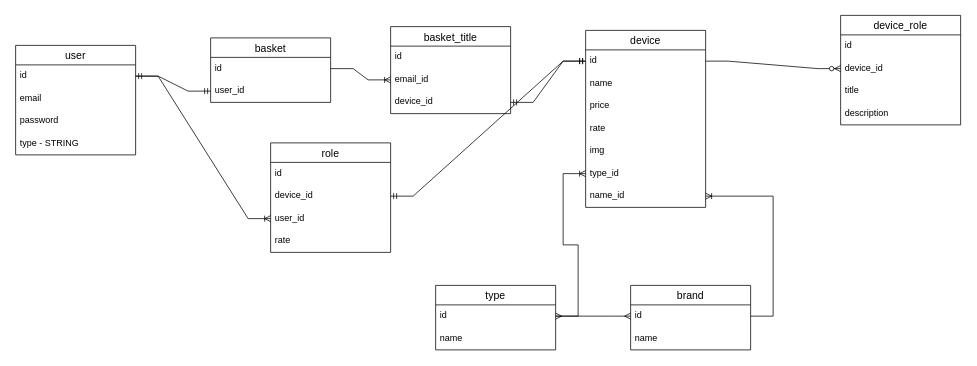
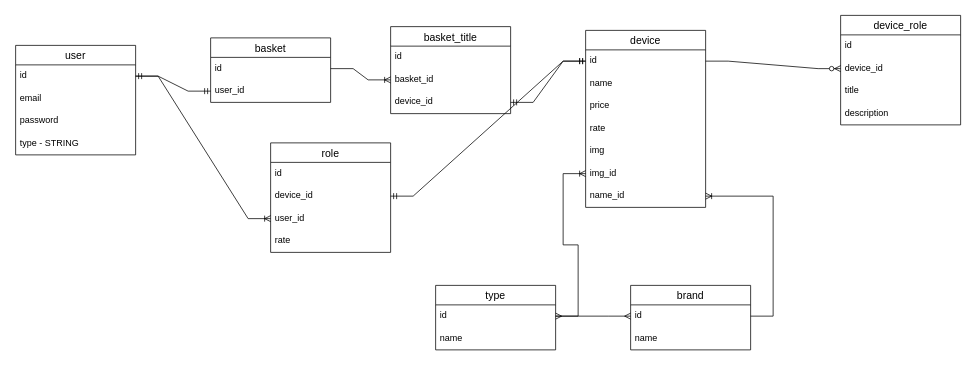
  <mxCell id="0" />
  <mxCell id="1" parent="0" />
  <mxCell id="2" value="user" style="swimlane;fontStyle=0;childLayout=stackLayout;horizontal=1;startSize=26;horizontalStack=0;resizeParent=1;resizeParentMax=0;resizeLast=0;collapsible=1;marginBottom=0;align=center;fontSize=14;" vertex="1" parent="1"><mxGeometry x="20" y="60" width="160" height="146" as="geometry" /></mxCell>
  <mxCell id="3" value="id" style="text;strokeColor=none;fillColor=none;spacingLeft=4;spacingRight=4;overflow=hidden;rotatable=0;points=[[0,0.5],[1,0.5]];portConstraint=eastwest;fontSize=12;" vertex="1" parent="2"><mxGeometry y="26" width="160" height="30" as="geometry" /></mxCell>
  <mxCell id="4" value="email" style="text;strokeColor=none;fillColor=none;spacingLeft=4;spacingRight=4;overflow=hidden;rotatable=0;points=[[0,0.5],[1,0.5]];portConstraint=eastwest;fontSize=12;" vertex="1" parent="2"><mxGeometry y="56" width="160" height="30" as="geometry" /></mxCell>
  <mxCell id="5" value="password" style="text;strokeColor=none;fillColor=none;spacingLeft=4;spacingRight=4;overflow=hidden;rotatable=0;points=[[0,0.5],[1,0.5]];portConstraint=eastwest;fontSize=12;" vertex="1" parent="2"><mxGeometry y="86" width="160" height="30" as="geometry" /></mxCell>
  <mxCell id="6" value="type - STRING" style="text;strokeColor=none;fillColor=none;spacingLeft=4;spacingRight=4;overflow=hidden;rotatable=0;points=[[0,0.5],[1,0.5]];portConstraint=eastwest;fontSize=12;" vertex="1" parent="2"><mxGeometry y="116" width="160" height="30" as="geometry" /></mxCell>
  <mxCell id="7" value="basket" style="swimlane;fontStyle=0;childLayout=stackLayout;horizontal=1;startSize=26;horizontalStack=0;resizeParent=1;resizeParentMax=0;resizeLast=0;collapsible=1;marginBottom=0;align=center;fontSize=14;" vertex="1" parent="1"><mxGeometry x="280" y="50" width="160" height="86" as="geometry" /></mxCell>
  <mxCell id="8" value="id" style="text;strokeColor=none;fillColor=none;spacingLeft=4;spacingRight=4;overflow=hidden;rotatable=0;points=[[0,0.5],[1,0.5]];portConstraint=eastwest;fontSize=12;" vertex="1" parent="7"><mxGeometry y="26" width="160" height="30" as="geometry" /></mxCell>
  <mxCell id="9" value="user_id" style="text;strokeColor=none;fillColor=none;spacingLeft=4;spacingRight=4;overflow=hidden;rotatable=0;points=[[0,0.5],[1,0.5]];portConstraint=eastwest;fontSize=12;" vertex="1" parent="7"><mxGeometry y="56" width="160" height="30" as="geometry" /></mxCell>
  <mxCell id="10" value="" style="edgeStyle=entityRelationEdgeStyle;fontSize=12;html=1;endArrow=ERmandOne;startArrow=ERmandOne;rounded=0;" edge="1" parent="1" source="3" target="9"><mxGeometry width="100" height="100" relative="1" as="geometry"><mxPoint x="330" y="360" as="sourcePoint" /><mxPoint x="430" y="260" as="targetPoint" /></mxGeometry></mxCell>
  <mxCell id="11" value="device" style="swimlane;fontStyle=0;childLayout=stackLayout;horizontal=1;startSize=26;horizontalStack=0;resizeParent=1;resizeParentMax=0;resizeLast=0;collapsible=1;marginBottom=0;align=center;fontSize=14;" vertex="1" parent="1"><mxGeometry x="780" y="40" width="160" height="236" as="geometry" /></mxCell>
  <mxCell id="12" value="id" style="text;strokeColor=none;fillColor=none;spacingLeft=4;spacingRight=4;overflow=hidden;rotatable=0;points=[[0,0.5],[1,0.5]];portConstraint=eastwest;fontSize=12;" vertex="1" parent="11"><mxGeometry y="26" width="160" height="30" as="geometry" /></mxCell>
  <mxCell id="13" value="name" style="text;strokeColor=none;fillColor=none;spacingLeft=4;spacingRight=4;overflow=hidden;rotatable=0;points=[[0,0.5],[1,0.5]];portConstraint=eastwest;fontSize=12;" vertex="1" parent="11"><mxGeometry y="56" width="160" height="30" as="geometry" /></mxCell>
  <mxCell id="14" value="price" style="text;strokeColor=none;fillColor=none;spacingLeft=4;spacingRight=4;overflow=hidden;rotatable=0;points=[[0,0.5],[1,0.5]];portConstraint=eastwest;fontSize=12;" vertex="1" parent="11"><mxGeometry y="86" width="160" height="30" as="geometry" /></mxCell>
  <mxCell id="15" value="rate" style="text;strokeColor=none;fillColor=none;spacingLeft=4;spacingRight=4;overflow=hidden;rotatable=0;points=[[0,0.5],[1,0.5]];portConstraint=eastwest;fontSize=12;" vertex="1" parent="11"><mxGeometry y="116" width="160" height="30" as="geometry" /></mxCell>
  <mxCell id="16" value="img" style="text;strokeColor=none;fillColor=none;spacingLeft=4;spacingRight=4;overflow=hidden;rotatable=0;points=[[0,0.5],[1,0.5]];portConstraint=eastwest;fontSize=12;" vertex="1" parent="11"><mxGeometry y="146" width="160" height="30" as="geometry" /></mxCell>
- <mxCell id="17" value="type_id&#10;" style="text;strokeColor=none;fillColor=none;spacingLeft=4;spacingRight=4;overflow=hidden;rotatable=0;points=[[0,0.5],[1,0.5]];portConstraint=eastwest;fontSize=12;" vertex="1" parent="11"><mxGeometry y="176" width="160" height="30" as="geometry" /></mxCell>
+ <mxCell id="17" value="img_id&#10;" style="text;strokeColor=none;fillColor=none;spacingLeft=4;spacingRight=4;overflow=hidden;rotatable=0;points=[[0,0.5],[1,0.5]];portConstraint=eastwest;fontSize=12;" vertex="1" parent="11"><mxGeometry y="176" width="160" height="30" as="geometry" /></mxCell>
  <mxCell id="18" value="name_id" style="text;strokeColor=none;fillColor=none;spacingLeft=4;spacingRight=4;overflow=hidden;rotatable=0;points=[[0,0.5],[1,0.5]];portConstraint=eastwest;fontSize=12;" vertex="1" parent="11"><mxGeometry y="206" width="160" height="30" as="geometry" /></mxCell>
  <mxCell id="19" value="brand" style="swimlane;fontStyle=0;childLayout=stackLayout;horizontal=1;startSize=26;horizontalStack=0;resizeParent=1;resizeParentMax=0;resizeLast=0;collapsible=1;marginBottom=0;align=center;fontSize=14;" vertex="1" parent="1"><mxGeometry x="840" y="380" width="160" height="86" as="geometry" /></mxCell>
  <mxCell id="20" value="id" style="text;strokeColor=none;fillColor=none;spacingLeft=4;spacingRight=4;overflow=hidden;rotatable=0;points=[[0,0.5],[1,0.5]];portConstraint=eastwest;fontSize=12;" vertex="1" parent="19"><mxGeometry y="26" width="160" height="30" as="geometry" /></mxCell>
  <mxCell id="21" value="name" style="text;strokeColor=none;fillColor=none;spacingLeft=4;spacingRight=4;overflow=hidden;rotatable=0;points=[[0,0.5],[1,0.5]];portConstraint=eastwest;fontSize=12;" vertex="1" parent="19"><mxGeometry y="56" width="160" height="30" as="geometry" /></mxCell>
  <mxCell id="22" value="type" style="swimlane;fontStyle=0;childLayout=stackLayout;horizontal=1;startSize=26;horizontalStack=0;resizeParent=1;resizeParentMax=0;resizeLast=0;collapsible=1;marginBottom=0;align=center;fontSize=14;" vertex="1" parent="1"><mxGeometry x="580" y="380" width="160" height="86" as="geometry" /></mxCell>
  <mxCell id="23" value="id" style="text;strokeColor=none;fillColor=none;spacingLeft=4;spacingRight=4;overflow=hidden;rotatable=0;points=[[0,0.5],[1,0.5]];portConstraint=eastwest;fontSize=12;" vertex="1" parent="22"><mxGeometry y="26" width="160" height="30" as="geometry" /></mxCell>
  <mxCell id="24" value="name" style="text;strokeColor=none;fillColor=none;spacingLeft=4;spacingRight=4;overflow=hidden;rotatable=0;points=[[0,0.5],[1,0.5]];portConstraint=eastwest;fontSize=12;" vertex="1" parent="22"><mxGeometry y="56" width="160" height="30" as="geometry" /></mxCell>
  <mxCell id="25" value="" style="edgeStyle=entityRelationEdgeStyle;fontSize=12;html=1;endArrow=ERoneToMany;rounded=0;" edge="1" parent="1" source="23" target="17"><mxGeometry width="100" height="100" relative="1" as="geometry"><mxPoint x="330" y="360" as="sourcePoint" /><mxPoint x="430" y="260" as="targetPoint" /></mxGeometry></mxCell>
  <mxCell id="26" value="" style="edgeStyle=entityRelationEdgeStyle;fontSize=12;html=1;endArrow=ERoneToMany;rounded=0;" edge="1" parent="1" source="20" target="18"><mxGeometry width="100" height="100" relative="1" as="geometry"><mxPoint x="330" y="360" as="sourcePoint" /><mxPoint x="430" y="260" as="targetPoint" /></mxGeometry></mxCell>
  <mxCell id="27" value="" style="edgeStyle=entityRelationEdgeStyle;fontSize=12;html=1;endArrow=ERmany;startArrow=ERmany;rounded=0;" edge="1" parent="1" source="23" target="20"><mxGeometry width="100" height="100" relative="1" as="geometry"><mxPoint x="330" y="360" as="sourcePoint" /><mxPoint x="430" y="260" as="targetPoint" /></mxGeometry></mxCell>
  <mxCell id="28" value="device_role" style="swimlane;fontStyle=0;childLayout=stackLayout;horizontal=1;startSize=26;horizontalStack=0;resizeParent=1;resizeParentMax=0;resizeLast=0;collapsible=1;marginBottom=0;align=center;fontSize=14;" vertex="1" parent="1"><mxGeometry x="1120" y="20" width="160" height="146" as="geometry" /></mxCell>
  <mxCell id="29" value="id" style="text;strokeColor=none;fillColor=none;spacingLeft=4;spacingRight=4;overflow=hidden;rotatable=0;points=[[0,0.5],[1,0.5]];portConstraint=eastwest;fontSize=12;" vertex="1" parent="28"><mxGeometry y="26" width="160" height="30" as="geometry" /></mxCell>
  <mxCell id="30" value="device_id" style="text;strokeColor=none;fillColor=none;spacingLeft=4;spacingRight=4;overflow=hidden;rotatable=0;points=[[0,0.5],[1,0.5]];portConstraint=eastwest;fontSize=12;" vertex="1" parent="28"><mxGeometry y="56" width="160" height="30" as="geometry" /></mxCell>
  <mxCell id="31" value="title" style="text;strokeColor=none;fillColor=none;spacingLeft=4;spacingRight=4;overflow=hidden;rotatable=0;points=[[0,0.5],[1,0.5]];portConstraint=eastwest;fontSize=12;" vertex="1" parent="28"><mxGeometry y="86" width="160" height="30" as="geometry" /></mxCell>
  <mxCell id="32" value="description" style="text;strokeColor=none;fillColor=none;spacingLeft=4;spacingRight=4;overflow=hidden;rotatable=0;points=[[0,0.5],[1,0.5]];portConstraint=eastwest;fontSize=12;" vertex="1" parent="28"><mxGeometry y="116" width="160" height="30" as="geometry" /></mxCell>
  <mxCell id="33" value="" style="edgeStyle=entityRelationEdgeStyle;fontSize=12;html=1;endArrow=ERzeroToMany;endFill=1;rounded=0;" edge="1" parent="1" source="12" target="30"><mxGeometry width="100" height="100" relative="1" as="geometry"><mxPoint x="570" y="360" as="sourcePoint" /><mxPoint x="670" y="260" as="targetPoint" /></mxGeometry></mxCell>
  <mxCell id="34" value="basket_title" style="swimlane;fontStyle=0;childLayout=stackLayout;horizontal=1;startSize=26;horizontalStack=0;resizeParent=1;resizeParentMax=0;resizeLast=0;collapsible=1;marginBottom=0;align=center;fontSize=14;" vertex="1" parent="1"><mxGeometry x="520" y="35" width="160" height="116" as="geometry" /></mxCell>
  <mxCell id="35" value="id" style="text;strokeColor=none;fillColor=none;spacingLeft=4;spacingRight=4;overflow=hidden;rotatable=0;points=[[0,0.5],[1,0.5]];portConstraint=eastwest;fontSize=12;" vertex="1" parent="34"><mxGeometry y="26" width="160" height="30" as="geometry" /></mxCell>
- <mxCell id="36" value="email_id" style="text;strokeColor=none;fillColor=none;spacingLeft=4;spacingRight=4;overflow=hidden;rotatable=0;points=[[0,0.5],[1,0.5]];portConstraint=eastwest;fontSize=12;" vertex="1" parent="34"><mxGeometry y="56" width="160" height="30" as="geometry" /></mxCell>
+ <mxCell id="36" value="basket_id" style="text;strokeColor=none;fillColor=none;spacingLeft=4;spacingRight=4;overflow=hidden;rotatable=0;points=[[0,0.5],[1,0.5]];portConstraint=eastwest;fontSize=12;" vertex="1" parent="34"><mxGeometry y="56" width="160" height="30" as="geometry" /></mxCell>
  <mxCell id="37" value="device_id" style="text;strokeColor=none;fillColor=none;spacingLeft=4;spacingRight=4;overflow=hidden;rotatable=0;points=[[0,0.5],[1,0.5]];portConstraint=eastwest;fontSize=12;" vertex="1" parent="34"><mxGeometry y="86" width="160" height="30" as="geometry" /></mxCell>
  <mxCell id="38" value="" style="edgeStyle=entityRelationEdgeStyle;fontSize=12;html=1;endArrow=ERoneToMany;rounded=0;" edge="1" parent="1" source="8" target="36"><mxGeometry width="100" height="100" relative="1" as="geometry"><mxPoint x="270" y="360" as="sourcePoint" /><mxPoint x="370" y="260" as="targetPoint" /></mxGeometry></mxCell>
  <mxCell id="39" value="" style="edgeStyle=entityRelationEdgeStyle;fontSize=12;html=1;endArrow=ERmandOne;startArrow=ERmandOne;rounded=0;" edge="1" parent="1" source="37" target="12"><mxGeometry width="100" height="100" relative="1" as="geometry"><mxPoint x="270" y="360" as="sourcePoint" /><mxPoint x="370" y="260" as="targetPoint" /></mxGeometry></mxCell>
  <mxCell id="40" value="role" style="swimlane;fontStyle=0;childLayout=stackLayout;horizontal=1;startSize=26;horizontalStack=0;resizeParent=1;resizeParentMax=0;resizeLast=0;collapsible=1;marginBottom=0;align=center;fontSize=14;" vertex="1" parent="1"><mxGeometry x="360" y="190" width="160" height="146" as="geometry" /></mxCell>
  <mxCell id="41" value="id" style="text;strokeColor=none;fillColor=none;spacingLeft=4;spacingRight=4;overflow=hidden;rotatable=0;points=[[0,0.5],[1,0.5]];portConstraint=eastwest;fontSize=12;" vertex="1" parent="40"><mxGeometry y="26" width="160" height="30" as="geometry" /></mxCell>
  <mxCell id="42" value="device_id" style="text;strokeColor=none;fillColor=none;spacingLeft=4;spacingRight=4;overflow=hidden;rotatable=0;points=[[0,0.5],[1,0.5]];portConstraint=eastwest;fontSize=12;" vertex="1" parent="40"><mxGeometry y="56" width="160" height="30" as="geometry" /></mxCell>
  <mxCell id="43" value="user_id" style="text;strokeColor=none;fillColor=none;spacingLeft=4;spacingRight=4;overflow=hidden;rotatable=0;points=[[0,0.5],[1,0.5]];portConstraint=eastwest;fontSize=12;" vertex="1" parent="40"><mxGeometry y="86" width="160" height="30" as="geometry" /></mxCell>
  <mxCell id="44" value="rate" style="text;strokeColor=none;fillColor=none;spacingLeft=4;spacingRight=4;overflow=hidden;rotatable=0;points=[[0,0.5],[1,0.5]];portConstraint=eastwest;fontSize=12;" vertex="1" parent="40"><mxGeometry y="116" width="160" height="30" as="geometry" /></mxCell>
  <mxCell id="45" value="" style="edgeStyle=entityRelationEdgeStyle;fontSize=12;html=1;endArrow=ERmandOne;startArrow=ERmandOne;rounded=0;" edge="1" parent="1" source="42" target="12"><mxGeometry width="100" height="100" relative="1" as="geometry"><mxPoint x="270" y="360" as="sourcePoint" /><mxPoint x="370" y="260" as="targetPoint" /></mxGeometry></mxCell>
  <mxCell id="46" value="" style="edgeStyle=entityRelationEdgeStyle;fontSize=12;html=1;endArrow=ERoneToMany;rounded=0;" edge="1" parent="1" source="3" target="43"><mxGeometry width="100" height="100" relative="1" as="geometry"><mxPoint x="430" y="360" as="sourcePoint" /><mxPoint x="530" y="260" as="targetPoint" /></mxGeometry></mxCell>
